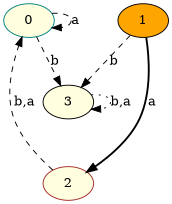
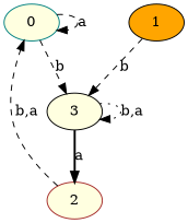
  digraph {
    d2tdocpreamble="\usetikzlibrary{automata}"
    d2tfigpreamble="\tikzstyle{every state}= [ draw=blue!50,very thick,fill=blue!20]  \tikzstyle{auto}= [fill=white]"
    ranksep=0.5
    node [color=black fillcolor=lightyellow style="state,filled"]
    edge [lblstyle=auto style=dashed topath="bend right"]
    n1 [color=teal label=0]
    n2 [label=3 style="state, accepting,filled"]
    n3 [fillcolor=orange label=1 style="state, initial,filled"]
    n4 [color=brown label=2]
    n1 -> n1 [label=a topath="loop above"]
    n1 -> n2 [label=b]
    n2 -> n2 [label="b,a" style=dotted topath="loop above"]
    n3 -> n2 [label=b]
-   n3 -> n4 [label=a style=bold]
+   n2 -> n4 [label=a style=bold]
    n4 -> n1 [label="b,a"]
  }
